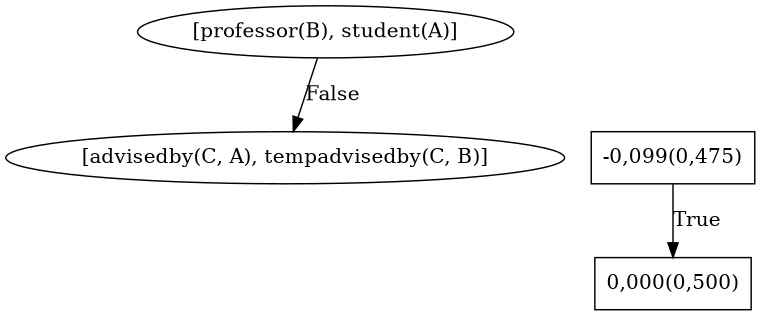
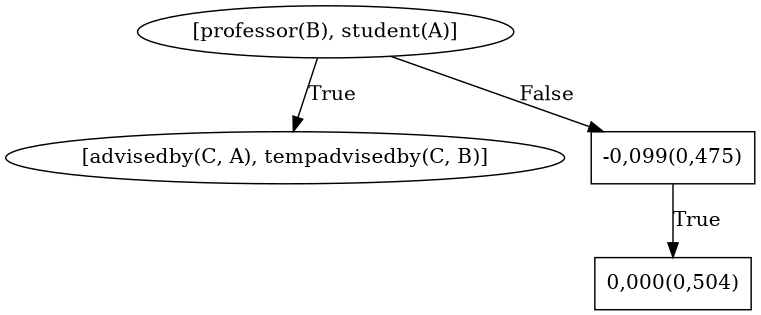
  digraph {
    n1 [label="[professor(B), student(A)]"]
    n2 [label="[advisedby(C, A), tempadvisedby(C, B)]"]
    n3 [label="-0,099(0,475)" shape=box]
-   n4 [label="0,000(0,500)" shape=box]
-   n1 -> n2 [label=False]
+   n4 [label="0,000(0,504)" shape=box]
+   n1 -> n2 [label=True]
+   n1 -> n3 [label=False]
    n3 -> n4 [label=True]
  }
